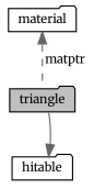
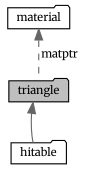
  digraph {
    fontname=Merriweather
    node [color=black fillcolor=white fontname=Merriweather fontsize=10 shape=folder style=filled]
    edge [color=gray40 dir=back fontname=Merriweather fontsize=10 labelfontname=Helvetica labelfontsize=10]
    n1 [fillcolor=grey75 fontcolor=black height=0.2 label=triangle width=0.4]
    n2 [height=0.2 label=hitable width=0.4]
    n3 [height=0.2 label=material width=0.4]
-   n2 -> n1 [style=solid]
+   n1 -> n2 [style=solid]
    n3 -> n1 [label=" matptr" style=dashed]
  }
